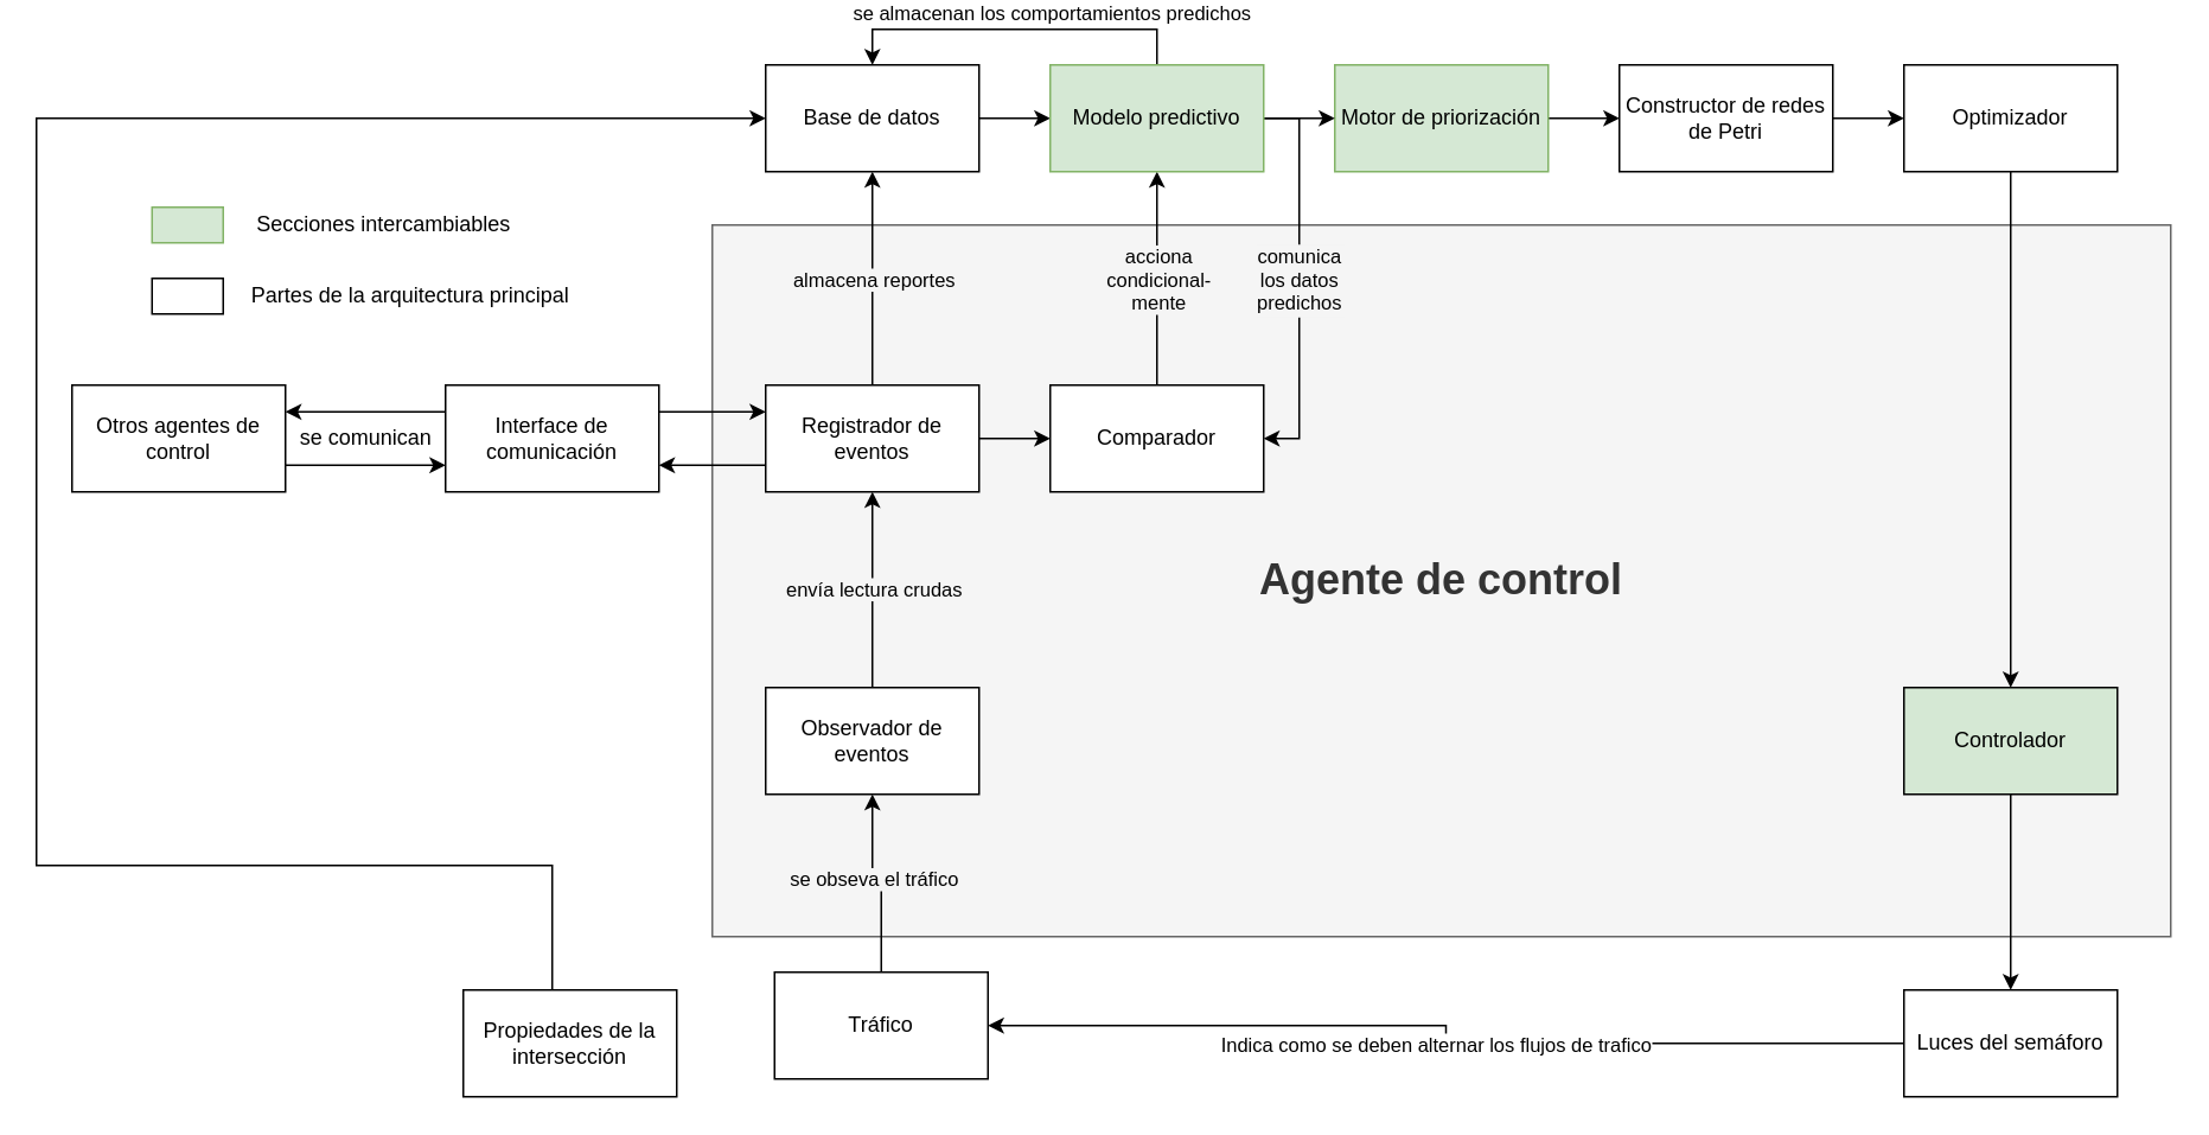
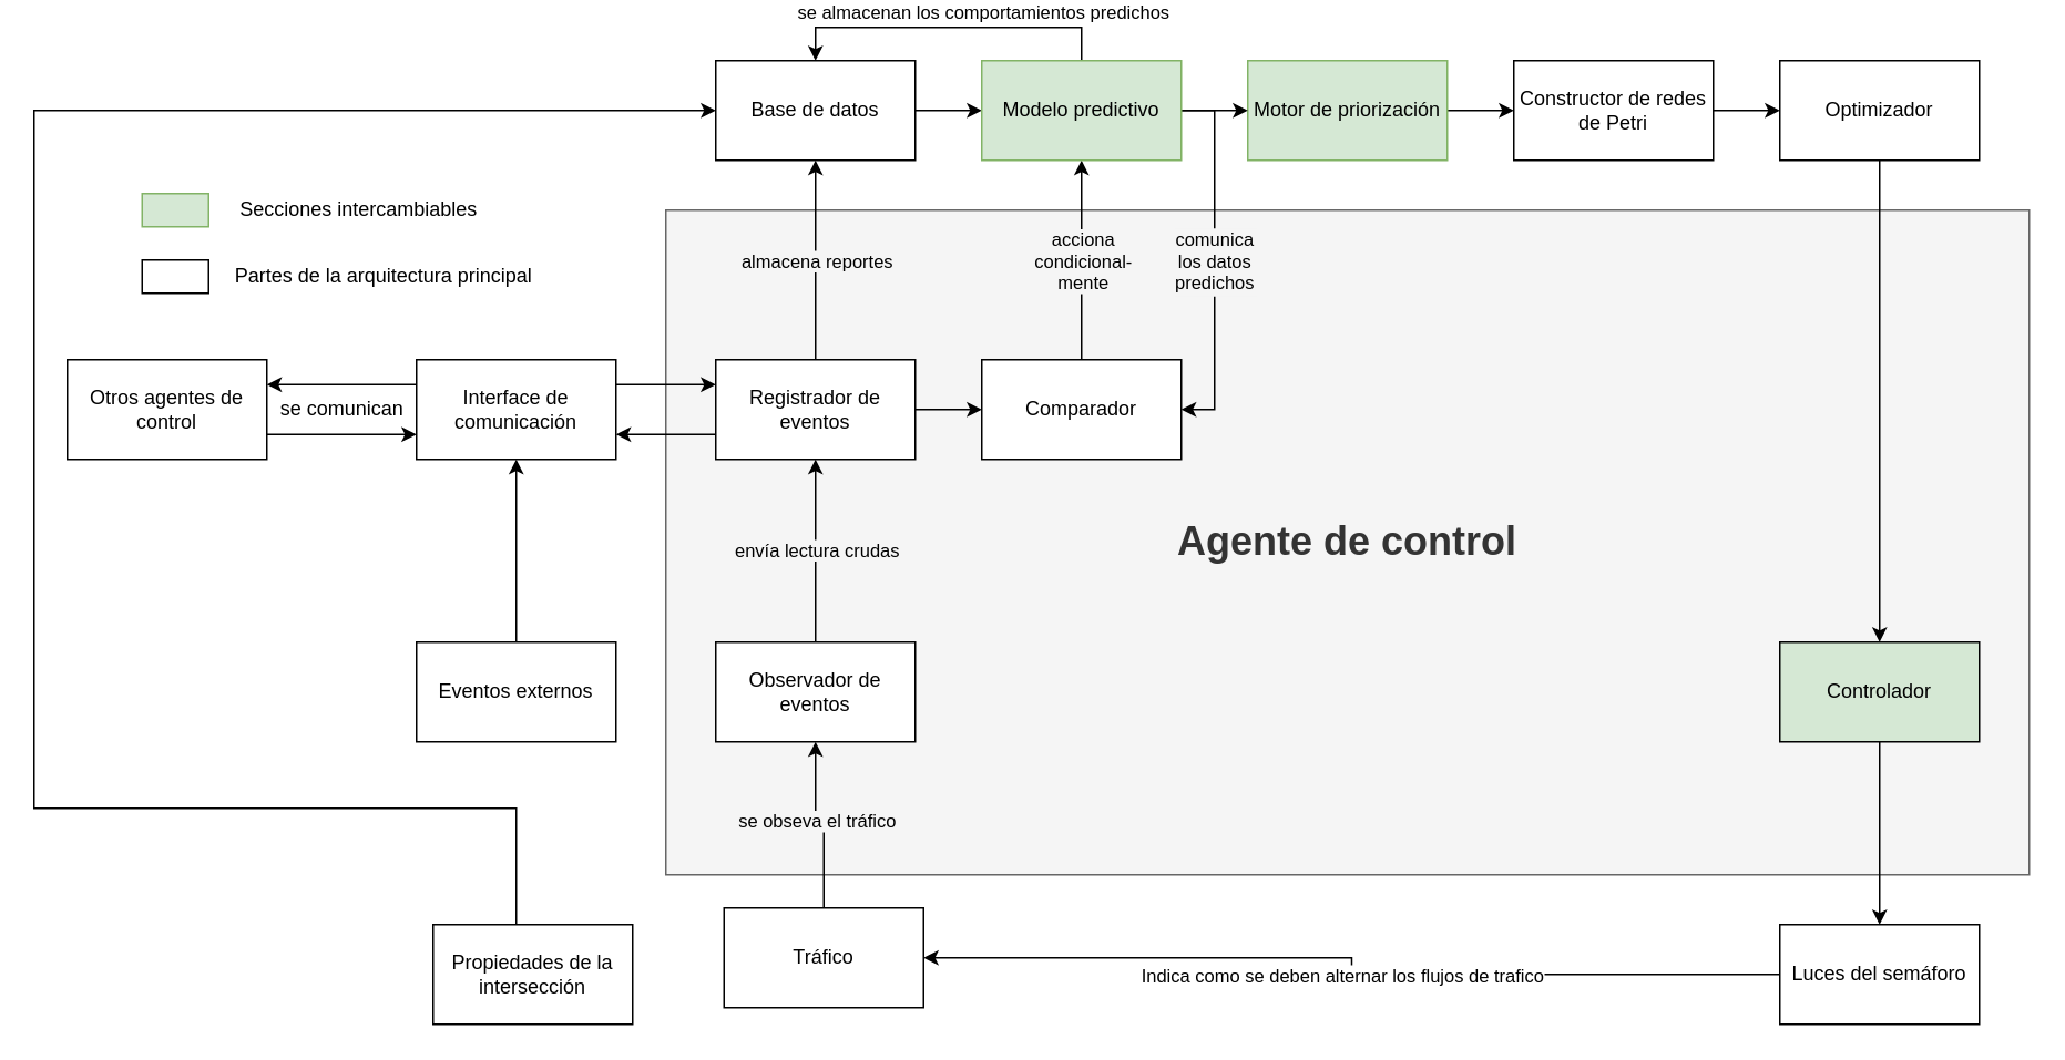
  <mxCell id="0" />
  <mxCell id="1" parent="0" />
  <mxCell id="2" value="&lt;h1&gt;Agente de control&lt;/h1&gt;" style="whiteSpace=wrap;html=1;fillColor=#f5f5f5;strokeColor=#666666;fontColor=#333333;spacingBottom=0;" parent="1" vertex="1"><mxGeometry x="400" y="110" width="820" height="400" as="geometry" /></mxCell>
  <mxCell id="3" style="edgeStyle=orthogonalEdgeStyle;rounded=0;orthogonalLoop=1;jettySize=auto;html=1;exitX=0.5;exitY=0;exitDx=0;exitDy=0;entryX=0.5;entryY=1;entryDx=0;entryDy=0;labelBackgroundColor=#F5F5F5;" parent="1" source="5" target="37" edge="1"><mxGeometry relative="1" as="geometry" /></mxCell>
  <mxCell id="4" value="se obseva el tráfico" style="edgeLabel;html=1;align=center;verticalAlign=middle;resizable=0;points=[];labelBackgroundColor=#F5F5F5;" parent="3" vertex="1" connectable="0"><mxGeometry x="0.243" y="-4" relative="1" as="geometry"><mxPoint x="-4" y="7" as="offset" /></mxGeometry></mxCell>
  <mxCell id="5" value="Tráfico" style="rounded=0;whiteSpace=wrap;html=1;" parent="1" vertex="1"><mxGeometry x="435" y="530" width="120" height="60" as="geometry" /></mxCell>
  <mxCell id="6" style="edgeStyle=orthogonalEdgeStyle;rounded=0;orthogonalLoop=1;jettySize=auto;html=1;exitX=0;exitY=0.5;exitDx=0;exitDy=0;entryX=1;entryY=0.5;entryDx=0;entryDy=0;" parent="1" source="8" target="5" edge="1"><mxGeometry relative="1" as="geometry" /></mxCell>
  <mxCell id="7" value="Indica como se deben alternar los flujos de trafico" style="edgeLabel;html=1;align=center;verticalAlign=middle;resizable=0;points=[];" parent="6" vertex="1" connectable="0"><mxGeometry x="0.187" y="2" relative="1" as="geometry"><mxPoint x="38" y="8" as="offset" /></mxGeometry></mxCell>
  <mxCell id="8" value="Luces del semáforo" style="whiteSpace=wrap;html=1;" parent="1" vertex="1"><mxGeometry x="1070" y="540" width="120" height="60" as="geometry" /></mxCell>
  <mxCell id="9" style="edgeStyle=orthogonalEdgeStyle;rounded=0;orthogonalLoop=1;jettySize=auto;html=1;exitX=1;exitY=0.5;exitDx=0;exitDy=0;entryX=0;entryY=0.5;entryDx=0;entryDy=0;" parent="1" source="13" target="42" edge="1"><mxGeometry relative="1" as="geometry" /></mxCell>
  <mxCell id="10" style="edgeStyle=orthogonalEdgeStyle;rounded=0;orthogonalLoop=1;jettySize=auto;html=1;exitX=0.5;exitY=0;exitDx=0;exitDy=0;labelBackgroundColor=#F5F5F5;" parent="1" source="13" target="44" edge="1"><mxGeometry relative="1" as="geometry" /></mxCell>
  <mxCell id="11" value="almacena reportes" style="edgeLabel;html=1;align=center;verticalAlign=middle;resizable=0;points=[];labelBackgroundColor=#F5F5F5;" parent="10" vertex="1" connectable="0"><mxGeometry x="-0.333" y="-1" relative="1" as="geometry"><mxPoint x="-1" y="-20" as="offset" /></mxGeometry></mxCell>
  <mxCell id="12" style="edgeStyle=orthogonalEdgeStyle;rounded=0;orthogonalLoop=1;jettySize=auto;html=1;exitX=0;exitY=0.75;exitDx=0;exitDy=0;entryX=1;entryY=0.75;entryDx=0;entryDy=0;" parent="1" source="13" target="16" edge="1"><mxGeometry relative="1" as="geometry" /></mxCell>
  <mxCell id="13" value="Registrador de eventos" style="whiteSpace=wrap;html=1;" parent="1" vertex="1"><mxGeometry x="430" y="200" width="120" height="60" as="geometry" /></mxCell>
  <mxCell id="14" style="edgeStyle=orthogonalEdgeStyle;rounded=0;orthogonalLoop=1;jettySize=auto;html=1;exitX=0;exitY=0.25;exitDx=0;exitDy=0;entryX=1;entryY=0.25;entryDx=0;entryDy=0;" parent="1" source="16" target="28" edge="1"><mxGeometry relative="1" as="geometry" /></mxCell>
  <mxCell id="15" style="edgeStyle=orthogonalEdgeStyle;rounded=0;orthogonalLoop=1;jettySize=auto;html=1;exitX=1;exitY=0.25;exitDx=0;exitDy=0;entryX=0;entryY=0.25;entryDx=0;entryDy=0;" parent="1" source="16" target="13" edge="1"><mxGeometry relative="1" as="geometry" /></mxCell>
  <mxCell id="16" value="Interface de comunicación" style="whiteSpace=wrap;html=1;" parent="1" vertex="1"><mxGeometry x="250" y="200" width="120" height="60" as="geometry" /></mxCell>
  <mxCell id="17" style="edgeStyle=orthogonalEdgeStyle;rounded=0;orthogonalLoop=1;jettySize=auto;html=1;exitX=0.5;exitY=0;exitDx=0;exitDy=0;entryX=0.5;entryY=0;entryDx=0;entryDy=0;" parent="1" source="48" target="44" edge="1"><mxGeometry relative="1" as="geometry" /></mxCell>
  <mxCell id="18" value="se almacenan los comportamientos predichos" style="edgeLabel;html=1;align=center;verticalAlign=middle;resizable=0;points=[];" parent="17" vertex="1" connectable="0"><mxGeometry x="0.262" y="2" relative="1" as="geometry"><mxPoint x="46" y="-12" as="offset" /></mxGeometry></mxCell>
  <mxCell id="19" style="edgeStyle=orthogonalEdgeStyle;rounded=0;orthogonalLoop=1;jettySize=auto;html=1;exitX=1;exitY=0.5;exitDx=0;exitDy=0;entryX=0;entryY=0.5;entryDx=0;entryDy=0;" parent="1" source="20" target="23" edge="1"><mxGeometry relative="1" as="geometry" /></mxCell>
  <mxCell id="20" value="Motor de priorización" style="whiteSpace=wrap;html=1;fillColor=#d5e8d4;strokeColor=#82b366;" parent="1" vertex="1"><mxGeometry x="750" y="20" width="120" height="60" as="geometry" /></mxCell>
  <mxCell id="21" style="edgeStyle=orthogonalEdgeStyle;rounded=0;orthogonalLoop=1;jettySize=auto;html=1;exitX=0.5;exitY=1;exitDx=0;exitDy=0;entryX=0.5;entryY=0;entryDx=0;entryDy=0;" parent="1" source="24" target="26" edge="1"><mxGeometry relative="1" as="geometry" /></mxCell>
  <mxCell id="22" style="edgeStyle=orthogonalEdgeStyle;rounded=0;orthogonalLoop=1;jettySize=auto;html=1;exitX=1;exitY=0.5;exitDx=0;exitDy=0;entryX=0;entryY=0.5;entryDx=0;entryDy=0;fontColor=#F5F5F5;" parent="1" source="23" target="24" edge="1"><mxGeometry relative="1" as="geometry" /></mxCell>
  <mxCell id="23" value="Constructor de redes de Petri" style="whiteSpace=wrap;html=1;" parent="1" vertex="1"><mxGeometry x="910" y="20" width="120" height="60" as="geometry" /></mxCell>
  <mxCell id="24" value="Optimizador" style="whiteSpace=wrap;html=1;" parent="1" vertex="1"><mxGeometry x="1070" y="20" width="120" height="60" as="geometry" /></mxCell>
  <mxCell id="25" style="edgeStyle=orthogonalEdgeStyle;rounded=0;orthogonalLoop=1;jettySize=auto;html=1;exitX=0.5;exitY=1;exitDx=0;exitDy=0;entryX=0.5;entryY=0;entryDx=0;entryDy=0;" parent="1" source="26" target="8" edge="1"><mxGeometry relative="1" as="geometry" /></mxCell>
  <mxCell id="26" value="Controlador&lt;br&gt;" style="whiteSpace=wrap;html=1;fillColor=#d5e8d4;" parent="1" vertex="1"><mxGeometry x="1070" y="370" width="120" height="60" as="geometry" /></mxCell>
  <mxCell id="27" style="edgeStyle=orthogonalEdgeStyle;rounded=0;orthogonalLoop=1;jettySize=auto;html=1;exitX=1;exitY=0.75;exitDx=0;exitDy=0;entryX=0;entryY=0.75;entryDx=0;entryDy=0;" parent="1" source="28" target="16" edge="1"><mxGeometry relative="1" as="geometry" /></mxCell>
  <mxCell id="28" value="Otros agentes de control" style="whiteSpace=wrap;html=1;" parent="1" vertex="1"><mxGeometry x="40" y="200" width="120" height="60" as="geometry" /></mxCell>
+ <mxCell id="29" value="" style="edgeStyle=orthogonalEdgeStyle;rounded=0;orthogonalLoop=1;jettySize=auto;html=1;" parent="1" source="30" target="16" edge="1"><mxGeometry relative="1" as="geometry" /></mxCell>
+ <mxCell id="30" value="Eventos externos" style="whiteSpace=wrap;html=1;" parent="1" vertex="1"><mxGeometry x="250" y="370" width="120" height="60" as="geometry" /></mxCell>
  <mxCell id="31" value="" style="whiteSpace=wrap;html=1;fillColor=#d5e8d4;strokeColor=#82b366;" parent="1" vertex="1"><mxGeometry x="85" y="100" width="40" height="20" as="geometry" /></mxCell>
  <mxCell id="32" value="&lt;span&gt;Secciones intercambiables&lt;/span&gt;" style="text;html=1;align=center;verticalAlign=middle;resizable=0;points=[];autosize=1;" parent="1" vertex="1"><mxGeometry x="135" y="100" width="160" height="20" as="geometry" /></mxCell>
  <mxCell id="33" value="" style="whiteSpace=wrap;html=1;" parent="1" vertex="1"><mxGeometry x="85" y="140" width="40" height="20" as="geometry" /></mxCell>
  <mxCell id="34" value="&lt;span&gt;Partes de la arquitectura principal&lt;/span&gt;" style="text;html=1;align=center;verticalAlign=middle;resizable=0;points=[];autosize=1;" parent="1" vertex="1"><mxGeometry x="135" y="140" width="190" height="20" as="geometry" /></mxCell>
  <mxCell id="35" style="edgeStyle=orthogonalEdgeStyle;rounded=0;orthogonalLoop=1;jettySize=auto;html=1;exitX=0.5;exitY=0;exitDx=0;exitDy=0;entryX=0.5;entryY=1;entryDx=0;entryDy=0;" parent="1" source="37" target="13" edge="1"><mxGeometry relative="1" as="geometry" /></mxCell>
  <mxCell id="36" value="envía lectura crudas" style="edgeLabel;html=1;align=center;verticalAlign=middle;resizable=0;points=[];labelBackgroundColor=#F5F5F5;" parent="35" vertex="1" connectable="0"><mxGeometry x="0.24" y="4" relative="1" as="geometry"><mxPoint x="4" y="12" as="offset" /></mxGeometry></mxCell>
  <mxCell id="37" value="Observador de eventos" style="whiteSpace=wrap;html=1;" parent="1" vertex="1"><mxGeometry x="430" y="370" width="120" height="60" as="geometry" /></mxCell>
  <mxCell id="38" style="edgeStyle=orthogonalEdgeStyle;rounded=0;orthogonalLoop=1;jettySize=auto;html=1;exitX=0.5;exitY=0;exitDx=0;exitDy=0;entryX=0;entryY=0.5;entryDx=0;entryDy=0;" parent="1" source="39" target="44" edge="1"><mxGeometry relative="1" as="geometry"><Array as="points"><mxPoint x="310" y="560" /><mxPoint x="310" y="470" /><mxPoint x="20" y="470" /><mxPoint x="20" y="50" /></Array></mxGeometry></mxCell>
  <mxCell id="39" value="Propiedades de la intersección" style="whiteSpace=wrap;html=1;" parent="1" vertex="1"><mxGeometry x="260" y="540" width="120" height="60" as="geometry" /></mxCell>
  <mxCell id="40" style="edgeStyle=orthogonalEdgeStyle;rounded=0;orthogonalLoop=1;jettySize=auto;html=1;exitX=0.5;exitY=0;exitDx=0;exitDy=0;entryX=0.5;entryY=1;entryDx=0;entryDy=0;" parent="1" source="42" target="48" edge="1"><mxGeometry relative="1" as="geometry" /></mxCell>
  <mxCell id="41" value="acciona&lt;br&gt;condicional-&lt;br&gt;mente" style="edgeLabel;html=1;align=center;verticalAlign=middle;resizable=0;points=[];labelBackgroundColor=#F5F5F5;" parent="40" vertex="1" connectable="0"><mxGeometry x="-0.167" y="-5" relative="1" as="geometry"><mxPoint x="-5" y="-10" as="offset" /></mxGeometry></mxCell>
  <mxCell id="42" value="Comparador" style="whiteSpace=wrap;html=1;" parent="1" vertex="1"><mxGeometry x="590" y="200" width="120" height="60" as="geometry" /></mxCell>
  <mxCell id="43" style="edgeStyle=orthogonalEdgeStyle;rounded=0;orthogonalLoop=1;jettySize=auto;html=1;exitX=1;exitY=0.5;exitDx=0;exitDy=0;entryX=0;entryY=0.5;entryDx=0;entryDy=0;" parent="1" source="44" target="48" edge="1"><mxGeometry relative="1" as="geometry" /></mxCell>
  <mxCell id="44" value="Base de datos" style="whiteSpace=wrap;html=1;" parent="1" vertex="1"><mxGeometry x="430" y="20" width="120" height="60" as="geometry" /></mxCell>
  <mxCell id="45" style="edgeStyle=orthogonalEdgeStyle;rounded=0;orthogonalLoop=1;jettySize=auto;html=1;exitX=1;exitY=0.5;exitDx=0;exitDy=0;entryX=1;entryY=0.5;entryDx=0;entryDy=0;" parent="1" source="48" target="42" edge="1"><mxGeometry relative="1" as="geometry" /></mxCell>
  <mxCell id="46" value="comunica&#10;los datos &#10;predichos" style="edgeLabel;align=center;verticalAlign=middle;resizable=0;points=[];labelBackgroundColor=#F5F5F5;" parent="45" vertex="1" connectable="0"><mxGeometry x="0.118" y="1" relative="1" as="geometry"><mxPoint x="-1" y="-13" as="offset" /></mxGeometry></mxCell>
  <mxCell id="47" style="edgeStyle=orthogonalEdgeStyle;rounded=0;orthogonalLoop=1;jettySize=auto;html=1;exitX=1;exitY=0.5;exitDx=0;exitDy=0;fontColor=#F5F5F5;entryX=0;entryY=0.5;entryDx=0;entryDy=0;" parent="1" source="48" target="20" edge="1"><mxGeometry relative="1" as="geometry"><mxPoint x="820" y="50" as="targetPoint" /></mxGeometry></mxCell>
  <mxCell id="48" value="Modelo predictivo" style="whiteSpace=wrap;html=1;fillColor=#d5e8d4;strokeColor=#82b366;" parent="1" vertex="1"><mxGeometry x="590" y="20" width="120" height="60" as="geometry" /></mxCell>
  <mxCell id="49" value="se comunican" style="text;html=1;align=center;verticalAlign=middle;resizable=0;points=[];autosize=1;" parent="1" vertex="1"><mxGeometry x="160" y="220" width="90" height="20" as="geometry" /></mxCell>
